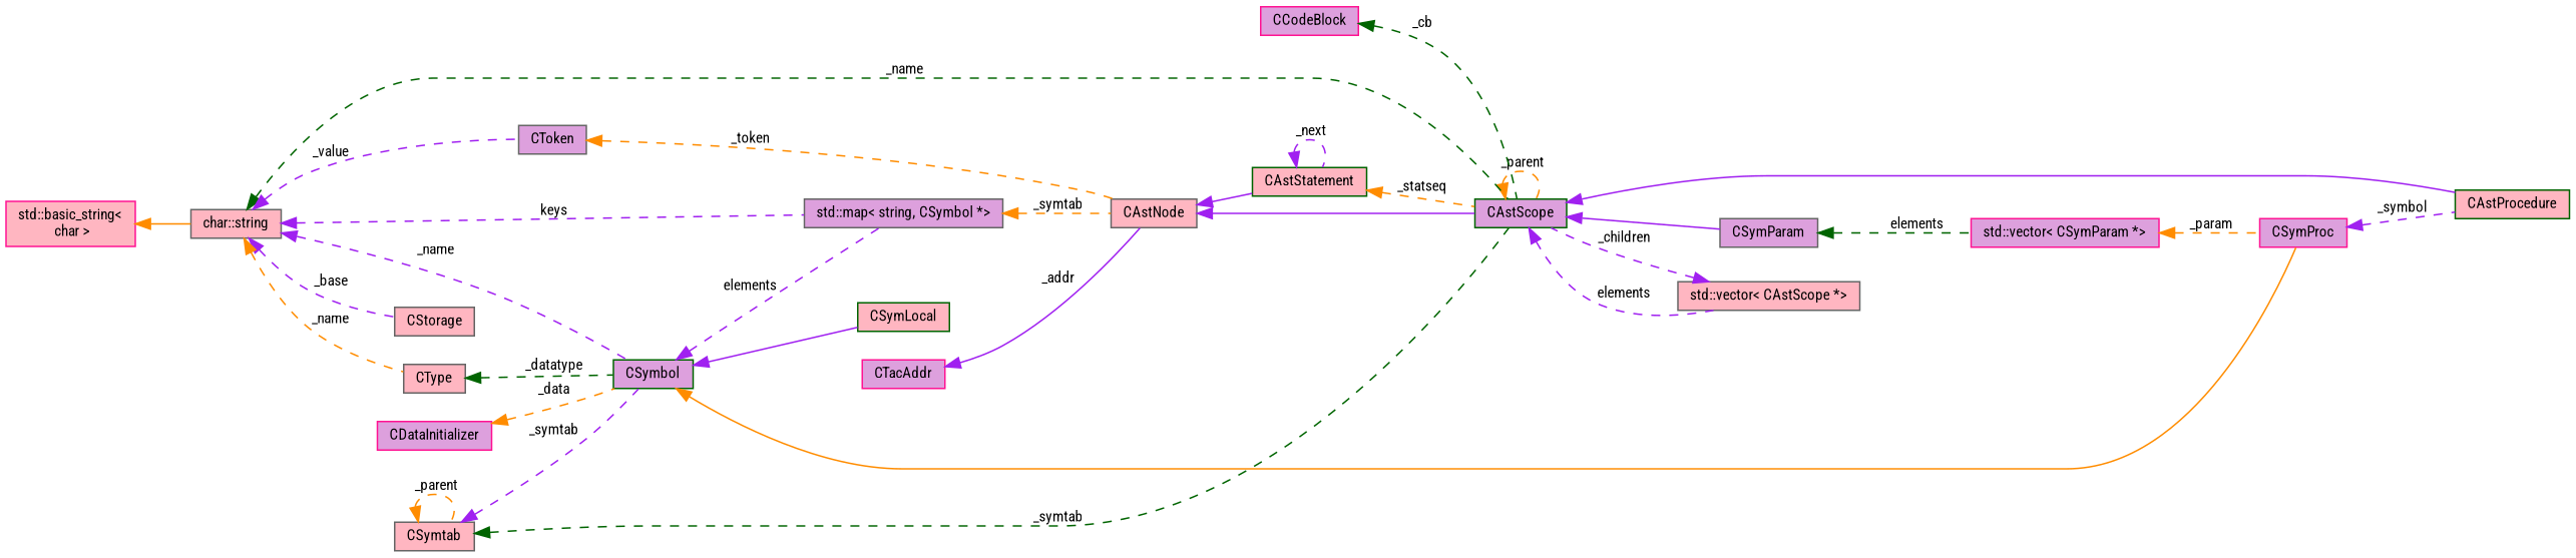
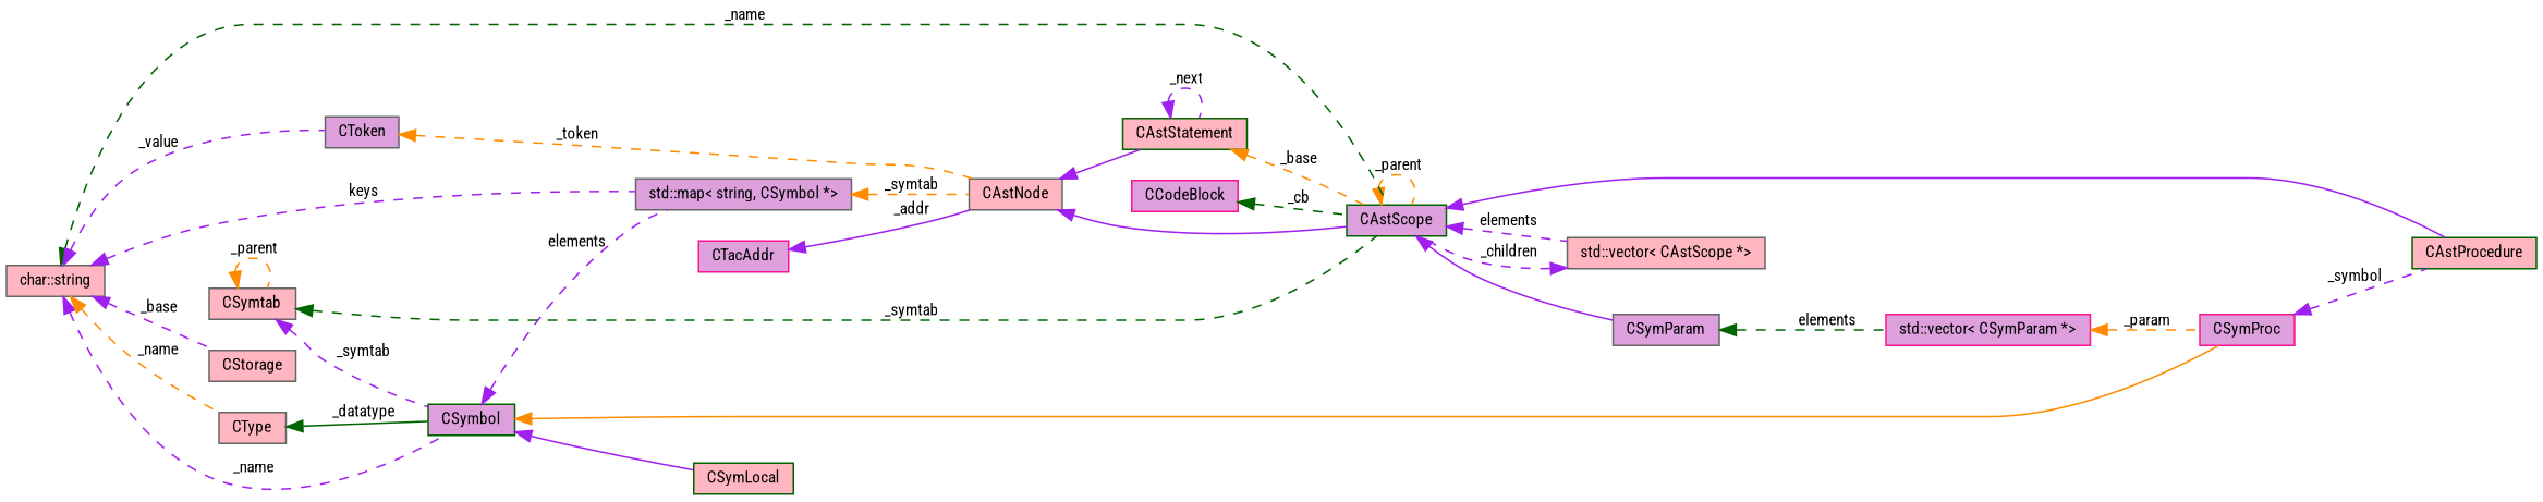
  digraph {
    fontname="Roboto Condensed"
    rankdir=LR
    node [color=gray40 fillcolor=lightpink fontname="Roboto Condensed" fontsize=10 shape=record style=filled]
    edge [color=purple dir=back fontname="Roboto Condensed" fontsize=10 labelfontname=Helvetica labelfontsize=10 style=dashed]
    n1 [color=darkgreen fontcolor=black height=0.2 label=CAstProcedure width=0.4]
    n2 [color=darkgreen fillcolor=plum height=0.2 label=CAstScope width=0.4]
    n3 [height=0.2 label="std::vector\< CAstScope *\>" width=0.4]
    n4 [fillcolor=plum height=0.2 label=CSymParam width=0.4]
    n5 [height=0.2 label=CAstNode width=0.4]
    n6 [color=darkgreen height=0.2 label=CAstStatement width=0.4]
    n7 [fillcolor=plum height=0.2 label=CToken width=0.4]
    n8 [height=0.2 label="char::string" width=0.4]
    n9 [fillcolor=plum height=0.2 label="std::map\< string, CSymbol *\>" width=0.4]
    n10 [color=darkgreen fillcolor=plum height=0.2 label=CSymbol width=0.4]
    n11 [height=0.2 label=CStorage width=0.4]
    n12 [height=0.2 label=CType width=0.4]
    n13 [color=deeppink fillcolor=plum height=0.2 label=CSymProc width=0.4]
    n14 [color=darkgreen height=0.2 label=CSymLocal width=0.4]
-   n15 [color=deeppink height=0.2 label="std::basic_string\<\l char \>" width=0.4]
    n16 [color=deeppink fillcolor=plum height=0.2 label=CTacAddr width=0.4]
    n17 [height=0.2 label=CSymtab width=0.4]
-   n18 [color=deeppink fillcolor=plum height=0.2 label=CDataInitializer width=0.4]
    n19 [color=deeppink fillcolor=plum height=0.2 label=CCodeBlock width=0.4]
    n20 [color=deeppink fillcolor=plum height=0.2 label="std::vector\< CSymParam *\>" width=0.4]
    n2 -> n1 [style=solid]
    n2 -> n2 [color=darkorange label=" _parent"]
    n2 -> n3 [label=" elements"]
    n2 -> n4 [style=solid]
    n3 -> n2 [label=" _children"]
    n4 -> n20 [color=darkgreen label=" elements"]
    n5 -> n2 [style=solid]
    n5 -> n6 [style=solid]
-   n6 -> n2 [color=darkorange label=" _statseq"]
+   n6 -> n2 [color=darkorange label=" _base"]
    n6 -> n6 [label=" _next"]
    n7 -> n5 [color=darkorange label=" _token"]
    n8 -> n2 [color=darkgreen label=" _name"]
    n8 -> n7 [label=" _value"]
    n8 -> n9 [label=" keys"]
    n8 -> n10 [label=" _name"]
    n8 -> n11 [label=" _base"]
    n8 -> n12 [color=darkorange label=" _name"]
    n9 -> n5 [color=darkorange label=" _symtab"]
    n10 -> n9 [label=" elements"]
    n10 -> n13 [color=darkorange style=solid]
    n10 -> n14 [style=solid]
-   n12 -> n10 [color=darkgreen label=" _datatype"]
+   n12 -> n10 [color=darkgreen label=" _datatype" style=solid]
    n13 -> n1 [label=" _symbol"]
-   n15 -> n8 [color=darkorange style=solid]
    n16 -> n5 [label=" _addr" style=solid]
    n17 -> n2 [color=darkgreen label=" _symtab"]
    n17 -> n10 [label=" _symtab"]
    n17 -> n17 [color=darkorange label=" _parent"]
-   n18 -> n10 [color=darkorange label=" _data"]
    n19 -> n2 [color=darkgreen label=" _cb"]
    n20 -> n13 [color=darkorange label=" _param"]
  }
